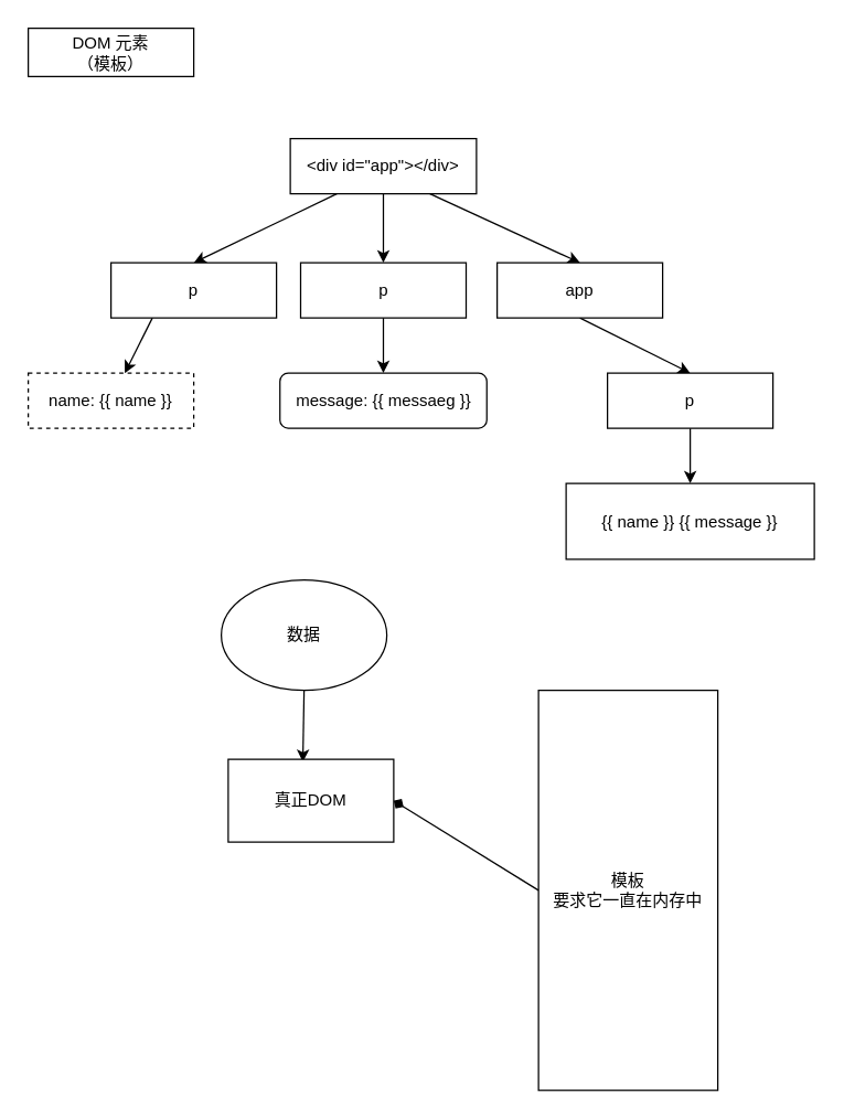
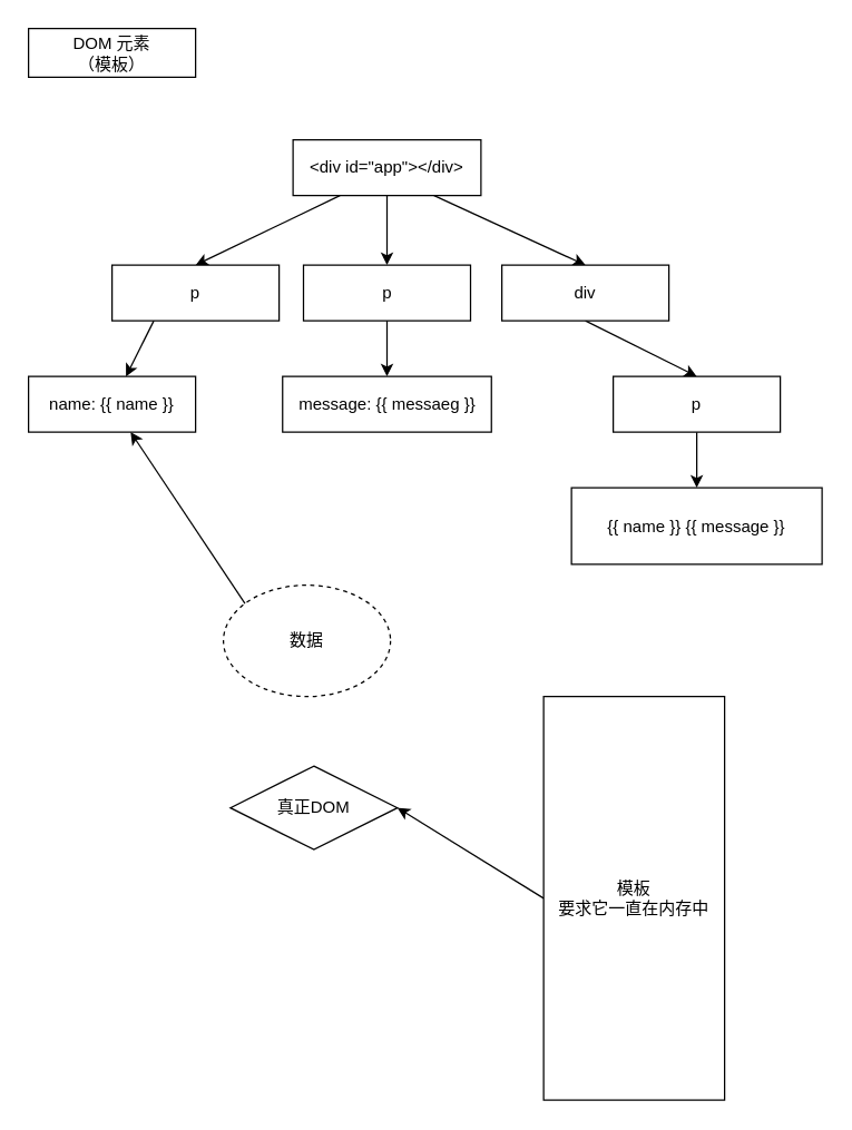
  <mxCell id="0" />
  <mxCell id="1" parent="0" />
  <mxCell id="2" value="DOM 元素&lt;br&gt;（模板）" style="rounded=0;whiteSpace=wrap;html=1;" vertex="1" parent="1"><mxGeometry x="20" y="20" width="120" height="35" as="geometry" /></mxCell>
  <mxCell id="3" style="edgeStyle=none;html=1;exitX=0.25;exitY=1;exitDx=0;exitDy=0;entryX=0.5;entryY=0;entryDx=0;entryDy=0;" edge="1" parent="1" source="6" target="8"><mxGeometry relative="1" as="geometry" /></mxCell>
  <mxCell id="4" style="edgeStyle=none;html=1;exitX=0.5;exitY=1;exitDx=0;exitDy=0;" edge="1" parent="1" source="6" target="10"><mxGeometry relative="1" as="geometry" /></mxCell>
  <mxCell id="5" style="edgeStyle=none;html=1;exitX=0.75;exitY=1;exitDx=0;exitDy=0;entryX=0.5;entryY=0;entryDx=0;entryDy=0;" edge="1" parent="1" source="6" target="14"><mxGeometry relative="1" as="geometry" /></mxCell>
  <mxCell id="6" value="&amp;lt;div id=&quot;app&quot;&amp;gt;&amp;lt;/div&amp;gt;" style="rounded=0;whiteSpace=wrap;html=1;" vertex="1" parent="1"><mxGeometry x="210" y="100" width="135" height="40" as="geometry" /></mxCell>
  <mxCell id="7" style="edgeStyle=none;html=1;exitX=0.25;exitY=1;exitDx=0;exitDy=0;" edge="1" parent="1" source="8" target="11"><mxGeometry relative="1" as="geometry" /></mxCell>
  <mxCell id="8" value="p" style="rounded=0;whiteSpace=wrap;html=1;" vertex="1" parent="1"><mxGeometry x="80" y="190" width="120" height="40" as="geometry" /></mxCell>
  <mxCell id="9" style="edgeStyle=none;html=1;exitX=0.5;exitY=1;exitDx=0;exitDy=0;" edge="1" parent="1" source="10" target="12"><mxGeometry relative="1" as="geometry" /></mxCell>
  <mxCell id="10" value="p" style="rounded=0;whiteSpace=wrap;html=1;" vertex="1" parent="1"><mxGeometry x="217.5" y="190" width="120" height="40" as="geometry" /></mxCell>
- <mxCell id="11" value="name: {{ name }}" style="rounded=0;whiteSpace=wrap;html=1;dashed=1;" vertex="1" parent="1"><mxGeometry x="20" y="270" width="120" height="40" as="geometry" /></mxCell>
- <mxCell id="12" value="message: {{ messaeg }}" style="whiteSpace=wrap;html=1;rounded=1;" vertex="1" parent="1"><mxGeometry x="202.5" y="270" width="150" height="40" as="geometry" /></mxCell>
+ <mxCell id="11" value="name: {{ name }}" style="rounded=0;whiteSpace=wrap;html=1;" vertex="1" parent="1"><mxGeometry x="20" y="270" width="120" height="40" as="geometry" /></mxCell>
+ <mxCell id="12" value="message: {{ messaeg }}" style="rounded=0;whiteSpace=wrap;html=1;" vertex="1" parent="1"><mxGeometry x="202.5" y="270" width="150" height="40" as="geometry" /></mxCell>
  <mxCell id="13" style="edgeStyle=none;html=1;exitX=0.5;exitY=1;exitDx=0;exitDy=0;entryX=0.5;entryY=0;entryDx=0;entryDy=0;" edge="1" parent="1" source="14" target="16"><mxGeometry relative="1" as="geometry" /></mxCell>
- <mxCell id="14" value="app" style="rounded=0;whiteSpace=wrap;html=1;" vertex="1" parent="1"><mxGeometry x="360" y="190" width="120" height="40" as="geometry" /></mxCell>
+ <mxCell id="14" value="div" style="rounded=0;whiteSpace=wrap;html=1;" vertex="1" parent="1"><mxGeometry x="360" y="190" width="120" height="40" as="geometry" /></mxCell>
  <mxCell id="15" style="edgeStyle=none;html=1;exitX=0.5;exitY=1;exitDx=0;exitDy=0;entryX=0.5;entryY=0;entryDx=0;entryDy=0;" edge="1" parent="1" source="16" target="17"><mxGeometry relative="1" as="geometry" /></mxCell>
  <mxCell id="16" value="p" style="rounded=0;whiteSpace=wrap;html=1;" vertex="1" parent="1"><mxGeometry x="440" y="270" width="120" height="40" as="geometry" /></mxCell>
  <mxCell id="17" value="{{ name }} {{ message }}" style="rounded=0;whiteSpace=wrap;html=1;" vertex="1" parent="1"><mxGeometry x="410" y="350" width="180" height="55" as="geometry" /></mxCell>
- <mxCell id="18" style="edgeStyle=none;html=1;exitX=0;exitY=0.5;exitDx=0;exitDy=0;entryX=1;entryY=0.5;entryDx=0;entryDy=0;endArrow=diamond;" edge="1" parent="1" source="19" target="22"><mxGeometry relative="1" as="geometry" /></mxCell>
+ <mxCell id="18" style="edgeStyle=none;html=1;exitX=0;exitY=0.5;exitDx=0;exitDy=0;entryX=1;entryY=0.5;entryDx=0;entryDy=0;" edge="1" parent="1" source="19" target="22"><mxGeometry relative="1" as="geometry" /></mxCell>
  <mxCell id="19" value="模板&lt;br&gt;要求它一直在内存中" style="rounded=0;whiteSpace=wrap;html=1;" vertex="1" parent="1"><mxGeometry x="390" y="500" width="130" height="290" as="geometry" /></mxCell>
- <mxCell id="20" style="edgeStyle=none;html=1;exitX=0.5;exitY=1;exitDx=0;exitDy=0;entryX=0.451;entryY=0.032;entryDx=0;entryDy=0;entryPerimeter=0;" edge="1" parent="1" source="21" target="22"><mxGeometry relative="1" as="geometry" /></mxCell>
- <mxCell id="21" value="数据" style="ellipse;whiteSpace=wrap;html=1;" vertex="1" parent="1"><mxGeometry x="160" y="420" width="120" height="80" as="geometry" /></mxCell>
- <mxCell id="22" value="真正DOM" style="rounded=0;whiteSpace=wrap;html=1;" vertex="1" parent="1"><mxGeometry x="165" y="550" width="120" height="60" as="geometry" /></mxCell>
+ <mxCell id="20" style="edgeStyle=none;html=1;exitX=0.5;exitY=1;exitDx=0;exitDy=0;" edge="1" parent="1" source="21" target="11"><mxGeometry relative="1" as="geometry" /></mxCell>
+ <mxCell id="21" value="数据" style="ellipse;whiteSpace=wrap;html=1;dashed=1;" vertex="1" parent="1"><mxGeometry x="160" y="420" width="120" height="80" as="geometry" /></mxCell>
+ <mxCell id="22" value="真正DOM" style="rhombus;whiteSpace=wrap;html=1;" vertex="1" parent="1"><mxGeometry x="165" y="550" width="120" height="60" as="geometry" /></mxCell>
